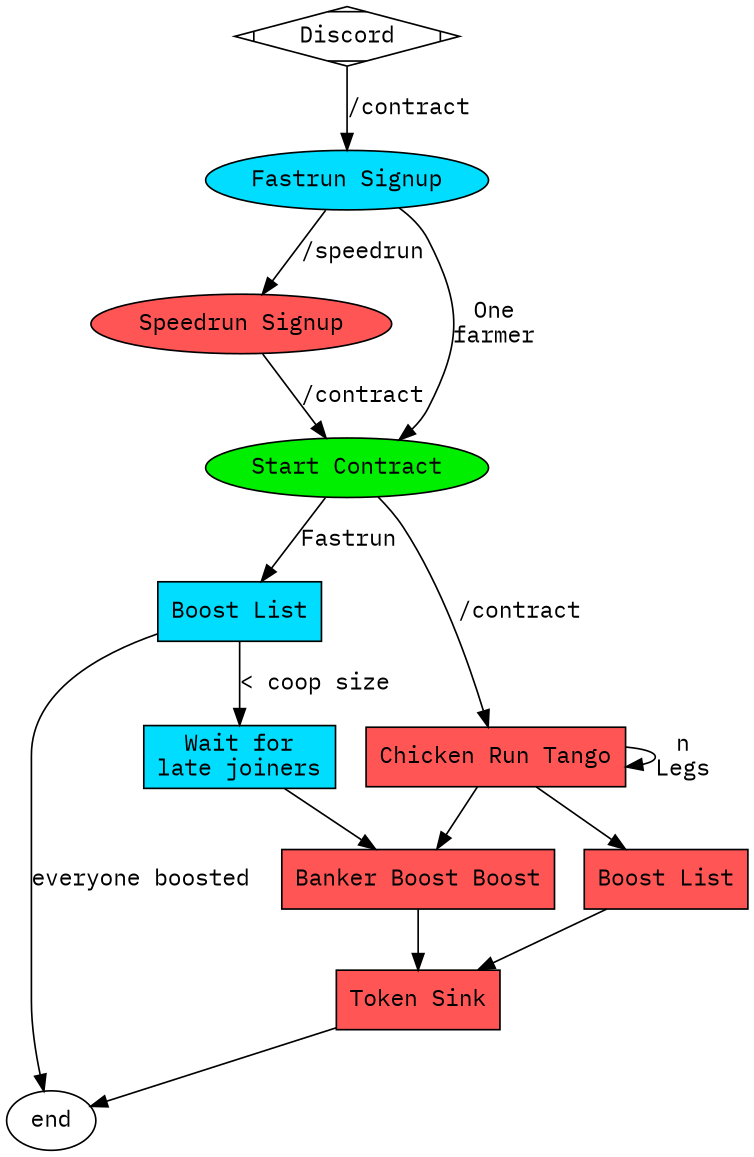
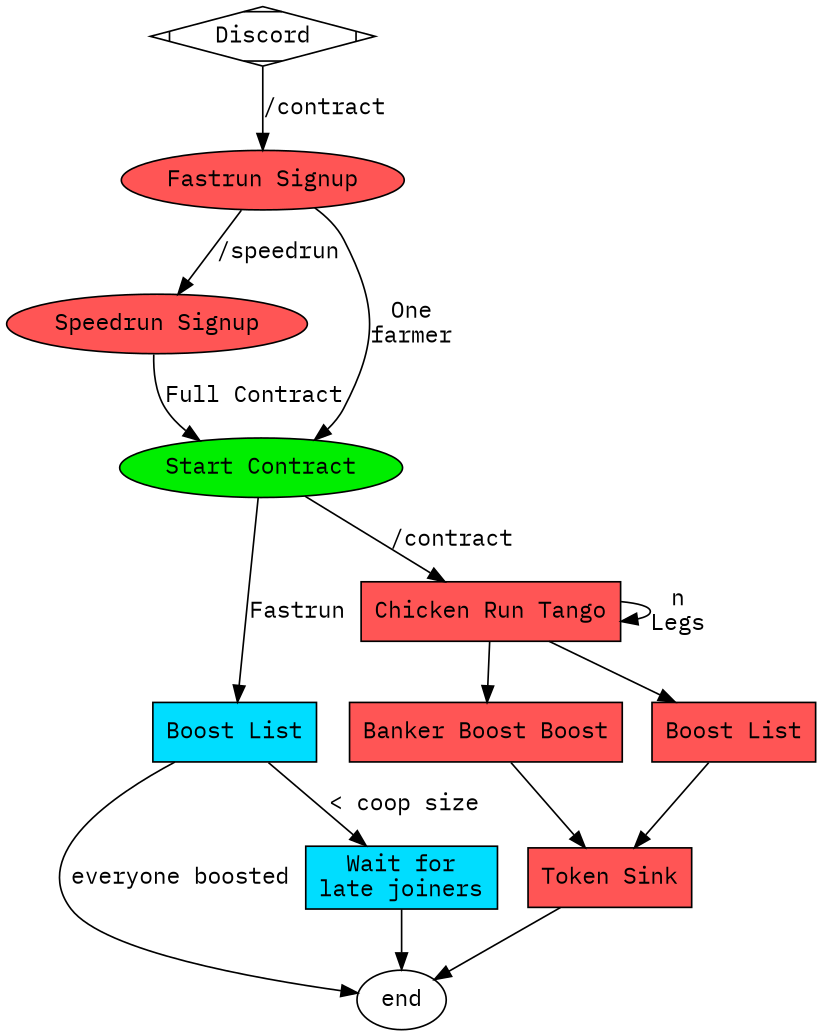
  strict digraph {
    fontname="IBM Plex Mono"
    node [fontname="IBM Plex Mono" shape=polygon fillcolor="#FF5555" style=filled]
    edge [fontname="IBM Plex Mono"]
    n1 [label=Discord shape=Mdiamond fillcolor="" style=""]
-   n2 [fillcolor="#00DDFF" label="Fastrun Signup" shape=ellipse]
+   n2 [label="Fastrun Signup" shape=ellipse]
    n3 [label="Speedrun Signup" shape=ellipse]
    n4 [fillcolor="#00EE00" label="Start Contract" shape=""]
    end [shape=ellipse fillcolor="" style=""]
    n6 [fillcolor="#00DDFF" label="Boost List"]
    n7 [label="Chicken Run Tango"]
    n8 [fillcolor="#00DDFF" label="Wait for\nlate joiners"]
    n9 [label="Banker Boost Boost"]
    n10 [label="Token Sink"]
    n11 [label="Boost List"]
    n1 -> n2 [label="/contract"]
    n2 -> n3 [label="/speedrun"]
    n2 -> n4 [label="One\nfarmer"]
-   n3 -> n4 [label="/contract"]
+   n3 -> n4 [label="Full Contract"]
    n4 -> n6 [label=Fastrun]
    n4 -> n7 [label="/contract"]
    n6 -> end [label="everyone boosted"]
    n6 -> n8 [label="< coop size"]
    n7 -> n7 [label="n\nLegs"]
    n7 -> n9
    n7 -> n11
-   n8 -> n9
+   n8 -> end
    n9 -> n10
    n10 -> end
    n11 -> n10
  }
